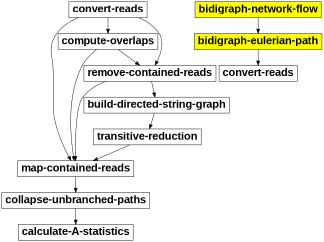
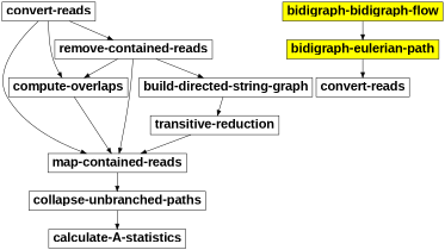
  digraph {
    dir=LR
    nodesep=0.1
    node [fontname="Arial bold" fontsize=24 shape=rect]
    n1 [label="transitive-reduction"]
    n2 [label="map-contained-reads"]
    n3 [label="build-directed-string-graph"]
    n4 [label="collapse-unbranched-paths"]
    n5 [label="calculate-A-statistics"]
    n6 [label="compute-overlaps"]
    n7 [label="remove-contained-reads"]
    n8 [label="convert-reads"]
-   n9 [fillcolor=yellow label="bidigraph-network-flow" style=filled]
+   n9 [fillcolor=yellow label="bidigraph-bidigraph-flow" style=filled]
    n10 [fillcolor=yellow label="bidigraph-eulerian-path" style=filled]
    n11 [label="convert-reads"]
    n1 -> n2
    n2 -> n4
    n3 -> n1
    n4 -> n5
    n6 -> n2
-   n6 -> n7
+   n7 -> n6
    n7 -> n2
    n7 -> n3
    n8 -> n2
    n8 -> n6
    n8 -> n7
    n9 -> n10
    n10 -> n11
  }
